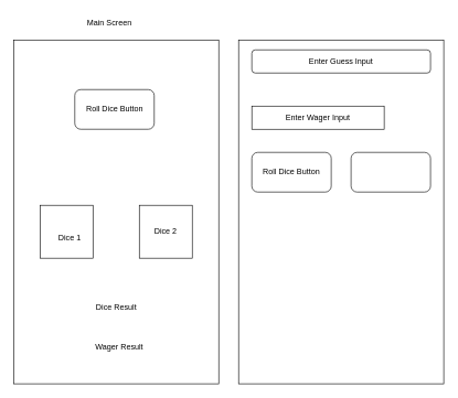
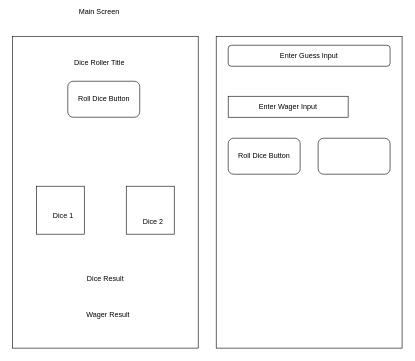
  <mxCell id="0" />
  <mxCell id="1" parent="0" />
  <mxCell id="2" value="" style="rounded=0;whiteSpace=wrap;html=1;" vertex="1" parent="1"><mxGeometry x="20" y="60" width="310" height="520" as="geometry" /></mxCell>
- <mxCell id="3" value="Main Screen" style="text;html=1;strokeColor=none;fillColor=none;align=center;verticalAlign=middle;whiteSpace=wrap;rounded=0;" vertex="1" parent="1"><mxGeometry x="90" y="20" width="150" height="30" as="geometry" /></mxCell>
+ <mxCell id="3" value="Main Screen" style="text;html=1;strokeColor=none;fillColor=none;align=center;verticalAlign=middle;whiteSpace=wrap;rounded=0;" vertex="1" parent="1"><mxGeometry x="90" y="5" width="150" height="30" as="geometry" /></mxCell>
+ <mxCell id="4" value="Dice Roller Title" style="text;html=1;strokeColor=none;fillColor=none;align=center;verticalAlign=middle;whiteSpace=wrap;rounded=0;" vertex="1" parent="1"><mxGeometry x="107.5" y="90" width="115" height="30" as="geometry" /></mxCell>
  <mxCell id="5" value="" style="rounded=1;whiteSpace=wrap;html=1;" vertex="1" parent="1"><mxGeometry x="112.5" y="135" width="120" height="60" as="geometry" /></mxCell>
  <mxCell id="6" value="Roll Dice Button" style="text;html=1;strokeColor=none;fillColor=none;align=center;verticalAlign=middle;whiteSpace=wrap;rounded=0;" vertex="1" parent="1"><mxGeometry x="107.5" y="150" width="130" height="30" as="geometry" /></mxCell>
  <mxCell id="7" value="" style="whiteSpace=wrap;html=1;aspect=fixed;" vertex="1" parent="1"><mxGeometry x="60" y="310" width="80" height="80" as="geometry" /></mxCell>
  <mxCell id="8" value="" style="whiteSpace=wrap;html=1;aspect=fixed;" vertex="1" parent="1"><mxGeometry x="210" y="310" width="80" height="80" as="geometry" /></mxCell>
  <mxCell id="9" value="Dice 1" style="text;html=1;strokeColor=none;fillColor=none;align=center;verticalAlign=middle;whiteSpace=wrap;rounded=0;" vertex="1" parent="1"><mxGeometry x="75" y="345" width="60" height="30" as="geometry" /></mxCell>
- <mxCell id="10" value="Dice 2" style="text;html=1;strokeColor=none;fillColor=none;align=center;verticalAlign=middle;whiteSpace=wrap;rounded=0;" vertex="1" parent="1"><mxGeometry x="220" y="335" width="60" height="30" as="geometry" /></mxCell>
+ <mxCell id="10" value="Dice 2" style="text;html=1;strokeColor=none;fillColor=none;align=center;verticalAlign=middle;whiteSpace=wrap;rounded=0;" vertex="1" parent="1"><mxGeometry x="225" y="355" width="60" height="30" as="geometry" /></mxCell>
  <mxCell id="11" value="Dice Result" style="text;html=1;strokeColor=none;fillColor=none;align=center;verticalAlign=middle;whiteSpace=wrap;rounded=0;" vertex="1" parent="1"><mxGeometry x="137.5" y="450" width="75" height="30" as="geometry" /></mxCell>
  <mxCell id="12" value="Wager Result" style="text;html=1;strokeColor=none;fillColor=none;align=center;verticalAlign=middle;whiteSpace=wrap;rounded=0;" vertex="1" parent="1"><mxGeometry x="140" y="510" width="80" height="30" as="geometry" /></mxCell>
  <mxCell id="13" value="" style="rounded=0;whiteSpace=wrap;html=1;" vertex="1" parent="1"><mxGeometry x="360" y="60" width="310" height="520" as="geometry" /></mxCell>
  <mxCell id="14" value="Enter Guess Input" style="whiteSpace=wrap;html=1;rounded=1;" vertex="1" parent="1"><mxGeometry x="380" y="75" width="270" height="35" as="geometry" /></mxCell>
  <mxCell id="15" value="Enter Wager Input" style="rounded=0;whiteSpace=wrap;html=1;" vertex="1" parent="1"><mxGeometry x="380" y="160" width="200" height="35" as="geometry" /></mxCell>
  <mxCell id="16" value="Roll Dice Button" style="rounded=1;whiteSpace=wrap;html=1;" vertex="1" parent="1"><mxGeometry x="380" y="230" width="120" height="60" as="geometry" /></mxCell>
  <mxCell id="17" value="" style="rounded=1;whiteSpace=wrap;html=1;" vertex="1" parent="1"><mxGeometry x="530" y="230" width="120" height="60" as="geometry" /></mxCell>
